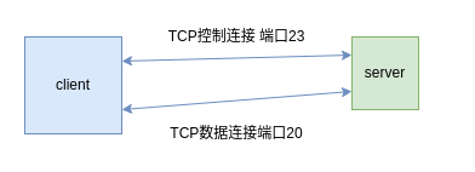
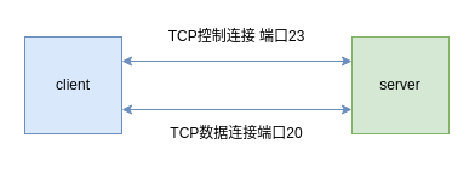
  <mxCell id="0" />
  <mxCell id="1" parent="0" />
  <mxCell id="2" value="client" style="rounded=0;whiteSpace=wrap;html=1;fillColor=#dae8fc;strokeColor=#6c8ebf;" parent="1" vertex="1"><mxGeometry x="20" y="30" width="80" height="80" as="geometry" /></mxCell>
- <mxCell id="3" value="server" style="rounded=0;whiteSpace=wrap;html=1;fillColor=#d5e8d4;strokeColor=#82b366;" parent="1" vertex="1"><mxGeometry x="290" y="30" width="55" height="60" as="geometry" /></mxCell>
+ <mxCell id="3" value="server" style="rounded=0;whiteSpace=wrap;html=1;fillColor=#d5e8d4;strokeColor=#82b366;" parent="1" vertex="1"><mxGeometry x="290" y="30" width="80" height="80" as="geometry" /></mxCell>
  <mxCell id="4" value="TCP控制连接 端口23" style="text;html=1;strokeColor=none;fillColor=none;align=center;verticalAlign=middle;whiteSpace=wrap;rounded=0;" parent="1" vertex="1"><mxGeometry x="130" y="20" width="130" height="20" as="geometry" /></mxCell>
  <mxCell id="5" value="TCP数据连接端口20" style="text;html=1;strokeColor=none;fillColor=none;align=center;verticalAlign=middle;whiteSpace=wrap;rounded=0;" parent="1" vertex="1"><mxGeometry x="130" y="100" width="130" height="20" as="geometry" /></mxCell>
  <mxCell id="6" value="" style="endArrow=classic;startArrow=classic;html=1;exitX=1;exitY=0.25;exitDx=0;exitDy=0;entryX=0;entryY=0.25;entryDx=0;entryDy=0;fillColor=#dae8fc;strokeColor=#6c8ebf;" edge="1" parent="1" source="2" target="3"><mxGeometry width="50" height="50" relative="1" as="geometry"><mxPoint x="200" y="210" as="sourcePoint" /><mxPoint x="250" y="160" as="targetPoint" /></mxGeometry></mxCell>
  <mxCell id="7" value="" style="endArrow=classic;startArrow=classic;html=1;exitX=1;exitY=0.75;exitDx=0;exitDy=0;entryX=0;entryY=0.75;entryDx=0;entryDy=0;fillColor=#dae8fc;strokeColor=#6c8ebf;" edge="1" parent="1" source="2" target="3"><mxGeometry width="50" height="50" relative="1" as="geometry"><mxPoint x="280" y="210" as="sourcePoint" /><mxPoint x="330" y="160" as="targetPoint" /></mxGeometry></mxCell>
